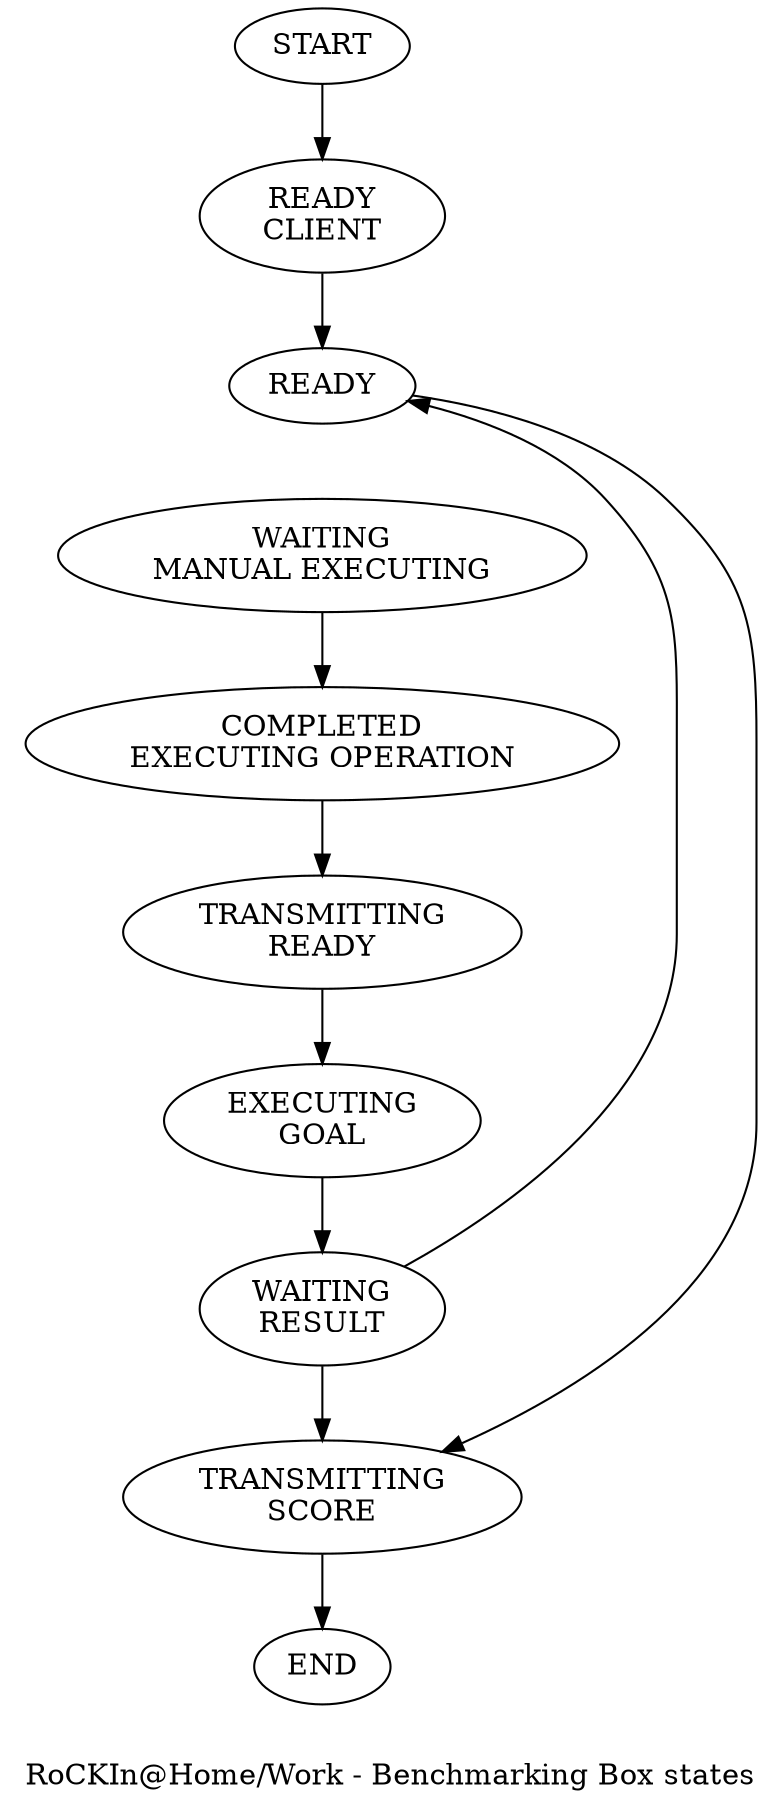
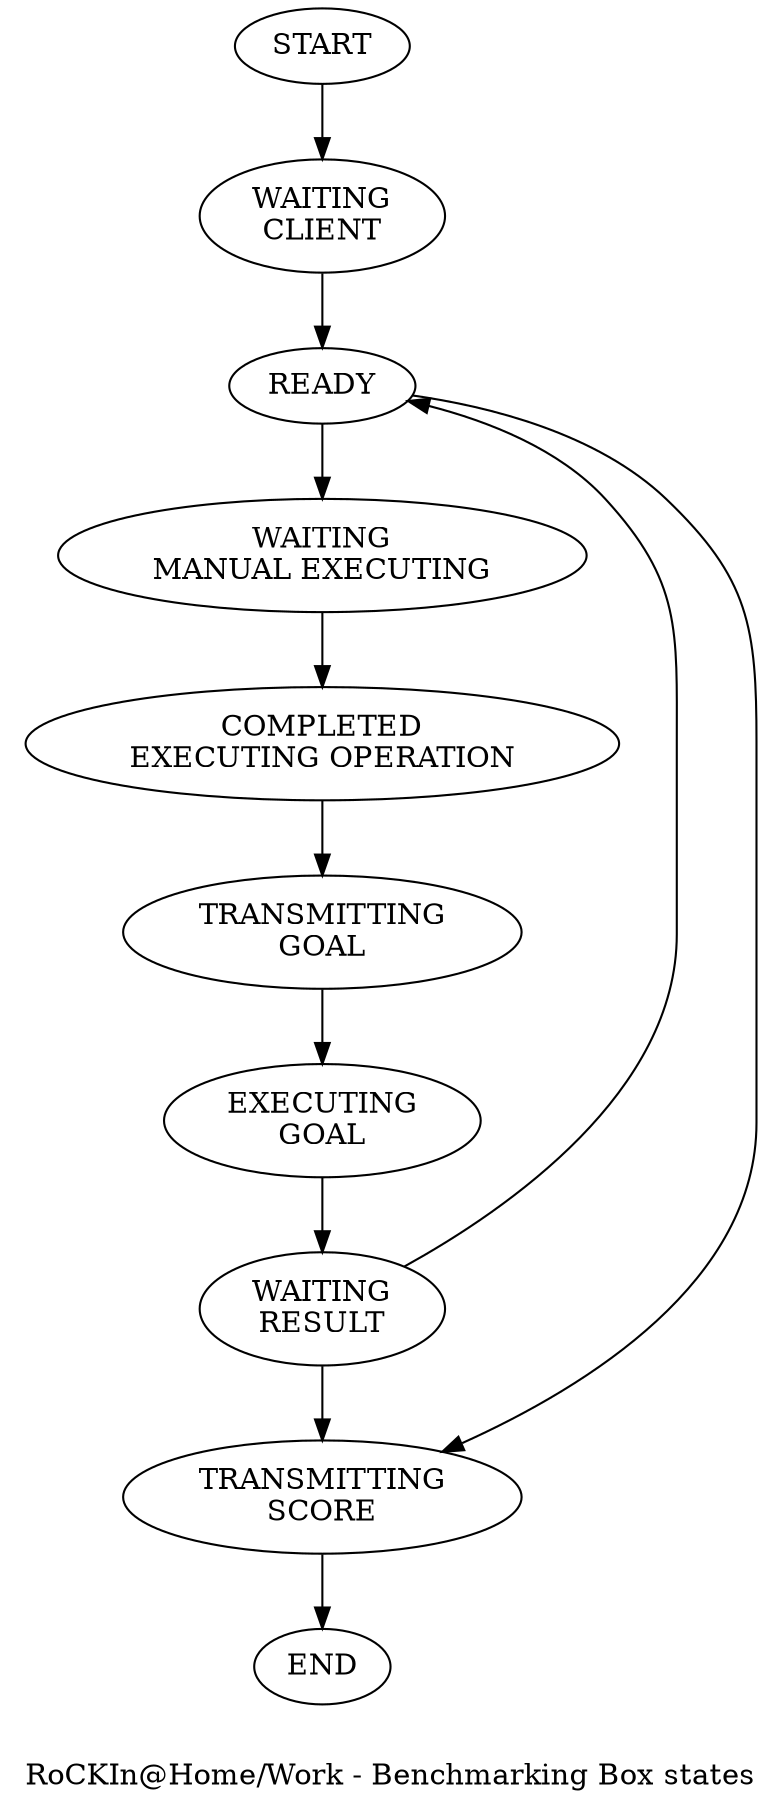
  digraph {
    label="RoCKIn@Home/Work - Benchmarking Box states"
    rankdir=TD
    node [shape=oval]
    edge [weight=10]
    n1 [label=START]
-   n2 [label="READY\nCLIENT"]
+   n2 [label="WAITING\nCLIENT"]
    n3 [label=READY]
    n4 [label="WAITING\nMANUAL EXECUTING"]
    n5 [label="TRANSMITTING\nSCORE"]
    n6 [label="COMPLETED\nEXECUTING OPERATION"]
-   n7 [label="TRANSMITTING\nREADY"]
+   n7 [label="TRANSMITTING\nGOAL"]
    n8 [label="EXECUTING\nGOAL"]
    n9 [label=END]
    n10 [label="WAITING\nRESULT"]
    n1 -> n2
    n2 -> n3
+   n3 -> n4
    n3 -> n5 [weight=""]
    n4 -> n6
    n5 -> n9
    n6 -> n7
    n7 -> n8
    n8 -> n10
    n10 -> n3 [weight=""]
    n10 -> n5
  }
